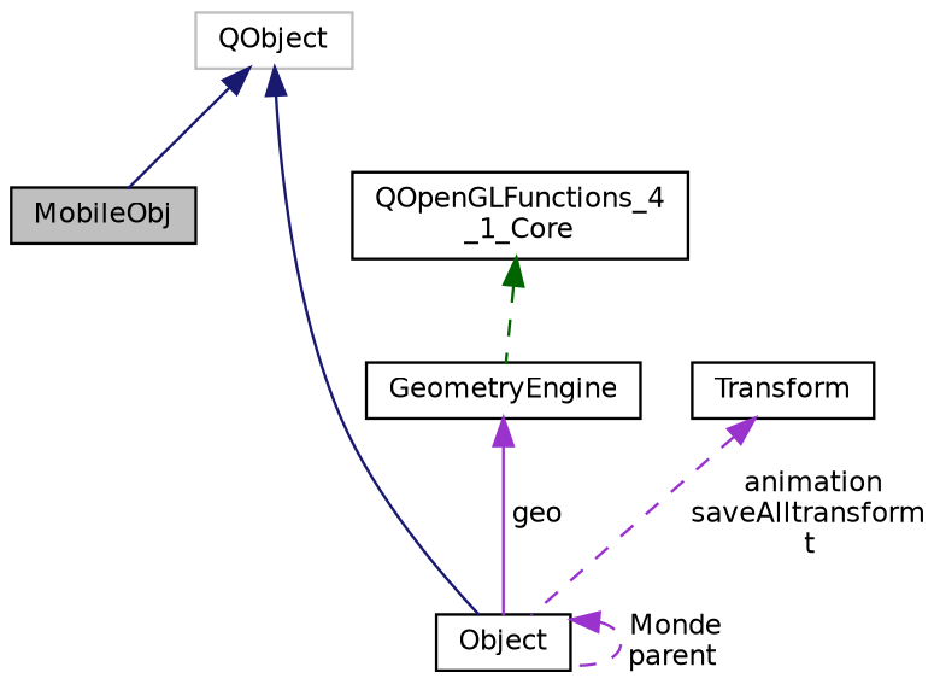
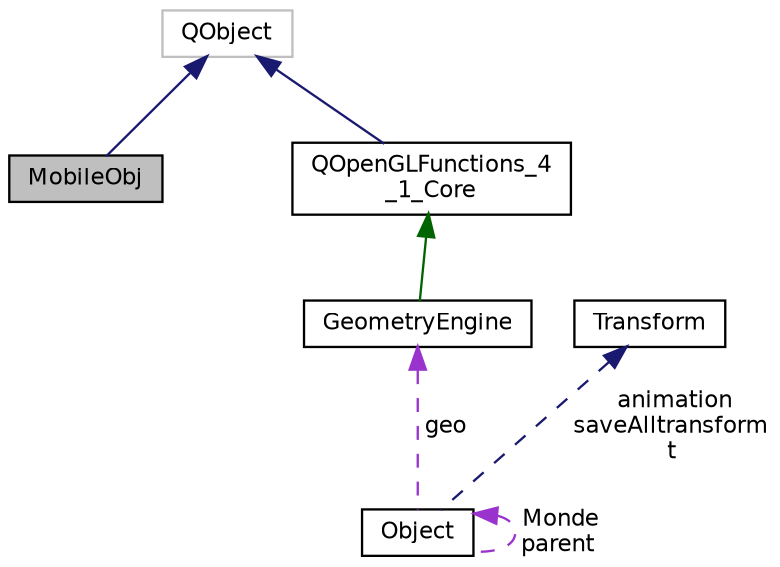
  digraph {
    node [color=black fillcolor=white fontname=Helvetica fontsize=10 shape=record style=filled]
    edge [color=darkorchid3 dir=back fontname=Helvetica fontsize=10 labelfontname=Helvetica labelfontsize=10 style=dashed]
    n1 [fillcolor=grey75 fontcolor=black height=0.2 label=MobileObj width=0.4]
    n2 [height=0.2 label=Object width=0.4]
    n3 [color=grey75 height=0.2 label=QObject width=0.4]
    n4 [height=0.2 label=GeometryEngine width=0.4]
    n5 [height=0.2 label="QOpenGLFunctions_4\l_1_Core" width=0.4]
    n6 [height=0.2 label=Transform width=0.4]
    n2 -> n2 [label=" Monde\nparent"]
    n3 -> n1 [color=midnightblue style=solid]
-   n3 -> n2 [color=midnightblue style=solid]
-   n4 -> n2 [label=" geo" style=solid]
-   n5 -> n4 [color=darkgreen]
-   n6 -> n2 [label=" animation\nsaveAlltransform\nt"]
+   n3 -> n5 [color=midnightblue style=solid]
+   n4 -> n2 [label=" geo"]
+   n5 -> n4 [color=darkgreen style=solid]
+   n6 -> n2 [color=midnightblue label=" animation\nsaveAlltransform\nt"]
  }
